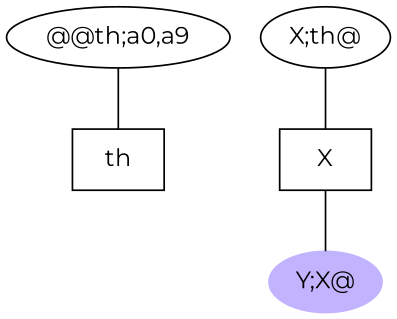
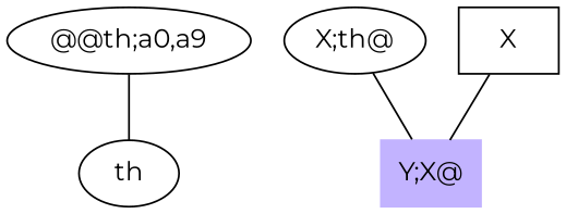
  graph {
    fontname=Montserrat
    rankdir=TB
    node [fontname=Montserrat shape=ellipse]
    edge [fontname=Montserrat]
    n1 [label="@@th;a0,a9"]
-   n2 [label=th shape=box]
+   n2 [label=th]
    n3 [label="X;th@"]
    n4 [label=X shape=box]
-   n5 [color=".7 .3 1.0" label="Y;X@" style=filled]
+   n5 [color=".7 .3 1.0" label="Y;X@" shape=box style=filled]
    n1 -- n2
-   n3 -- n4
+   n3 -- n5
    n4 -- n5
  }
